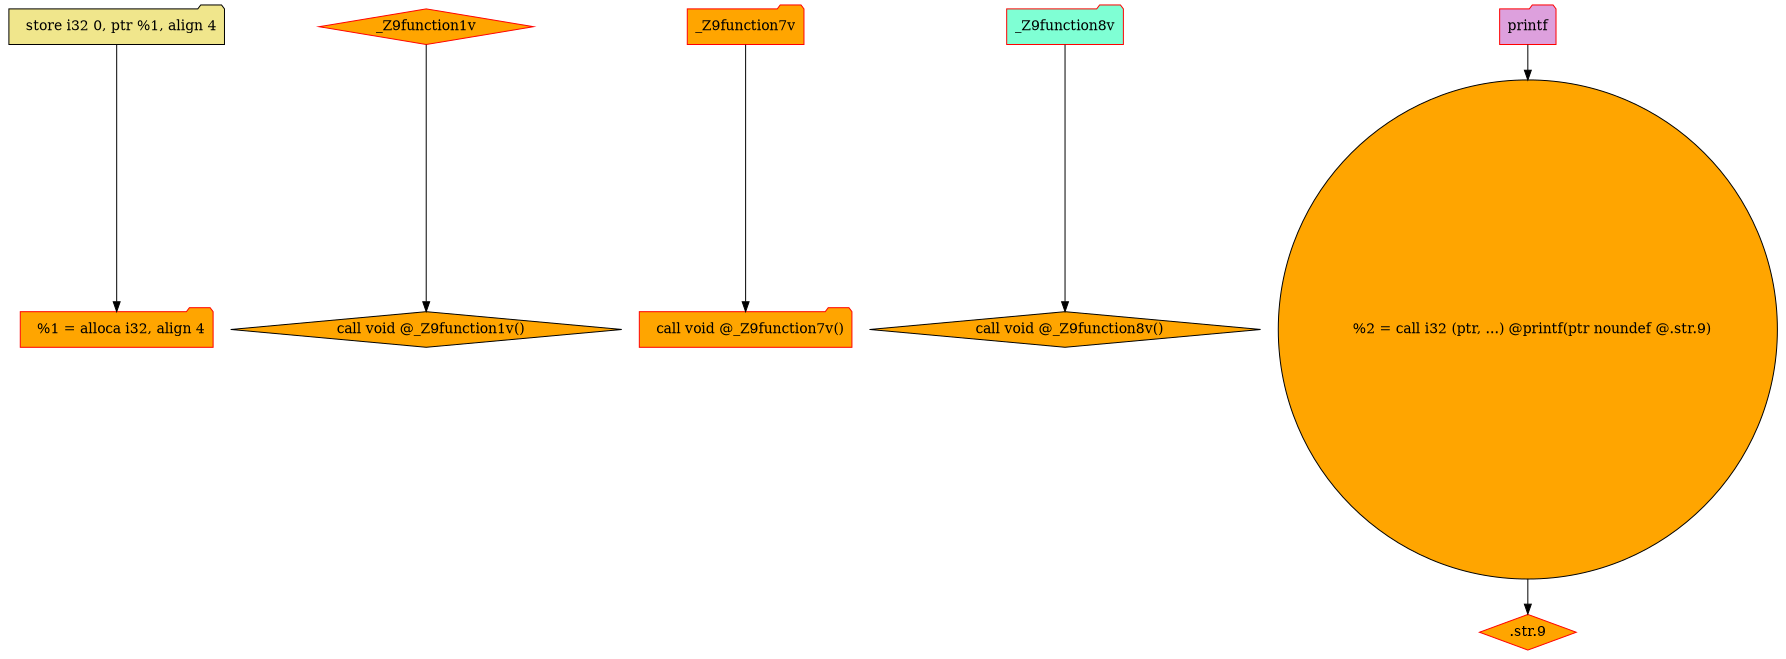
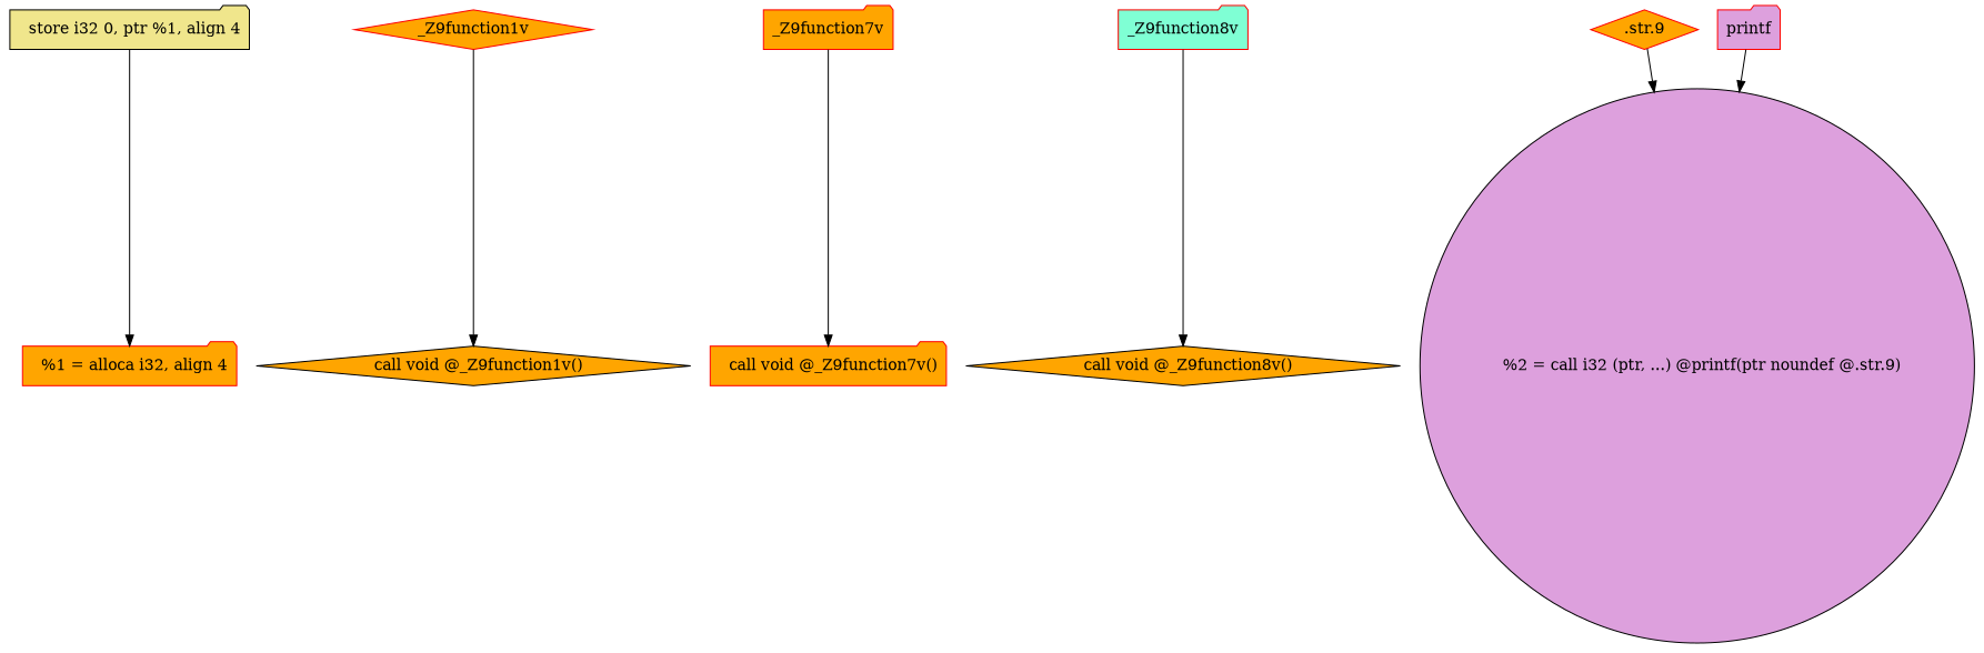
  digraph {
    node [fillcolor=orange shape=folder style=filled color=red]
    "  store i32 0, ptr %1, align 4" [fillcolor=khaki color=""]
    "  %1 = alloca i32, align 4"
    _Z9function1v [shape=diamond]
    "  call void @_Z9function1v()" [shape=diamond color=""]
    _Z9function7v
    "  call void @_Z9function7v()"
    _Z9function8v [fillcolor=aquamarine]
    "  call void @_Z9function8v()" [shape=diamond color=""]
    ".str.9" [shape=diamond]
-   "  %2 = call i32 (ptr, ...) @printf(ptr noundef @.str.9)" [shape=circle color=""]
+   "  %2 = call i32 (ptr, ...) @printf(ptr noundef @.str.9)" [fillcolor=plum shape=circle color=""]
    printf [fillcolor=plum]
    "  store i32 0, ptr %1, align 4" -> "  %1 = alloca i32, align 4"
    _Z9function1v -> "  call void @_Z9function1v()"
    _Z9function7v -> "  call void @_Z9function7v()"
    _Z9function8v -> "  call void @_Z9function8v()"
-   "  %2 = call i32 (ptr, ...) @printf(ptr noundef @.str.9)" -> ".str.9"
+   ".str.9" -> "  %2 = call i32 (ptr, ...) @printf(ptr noundef @.str.9)"
    printf -> "  %2 = call i32 (ptr, ...) @printf(ptr noundef @.str.9)"
  }
